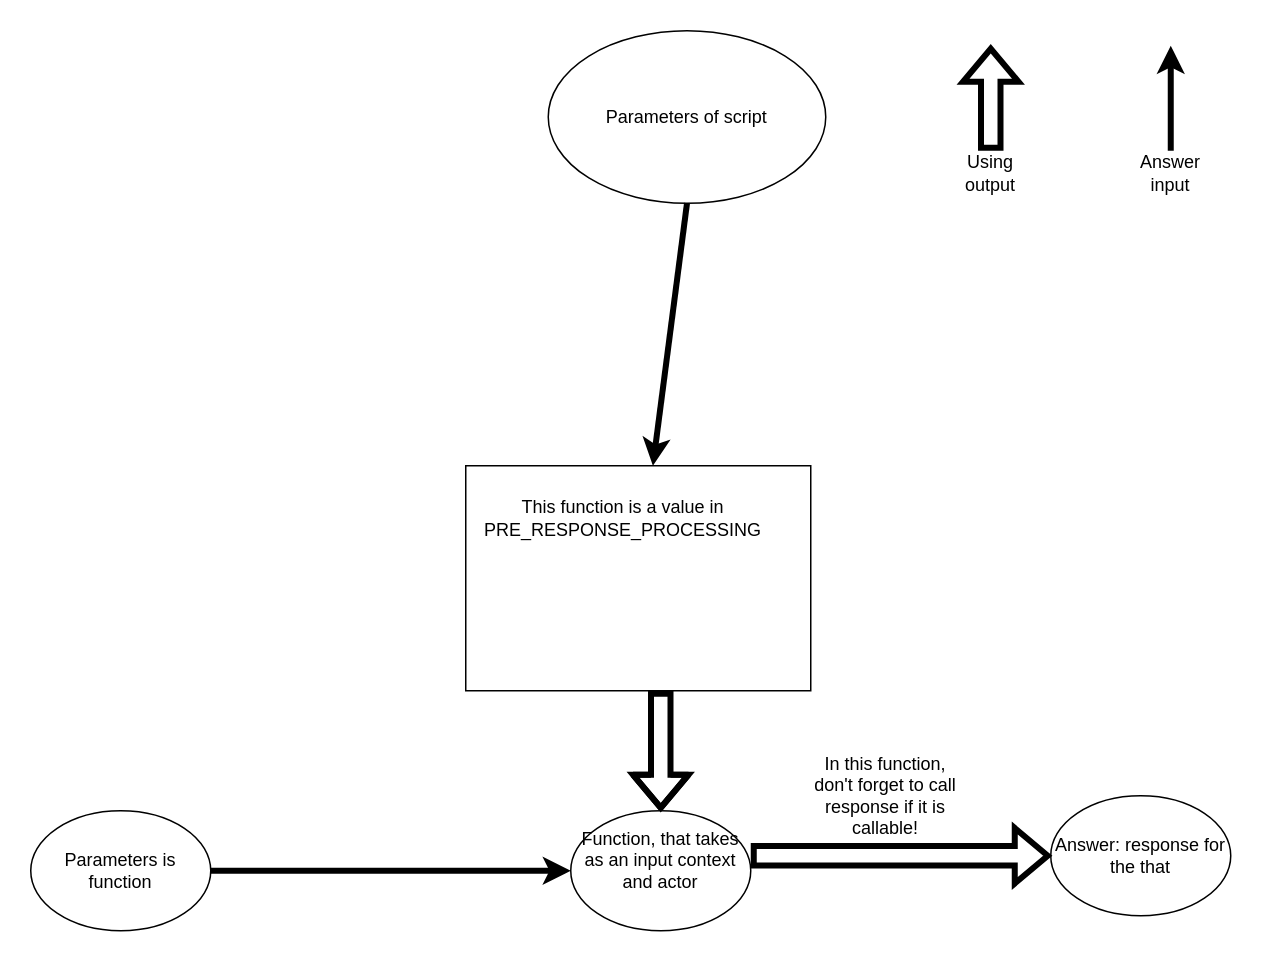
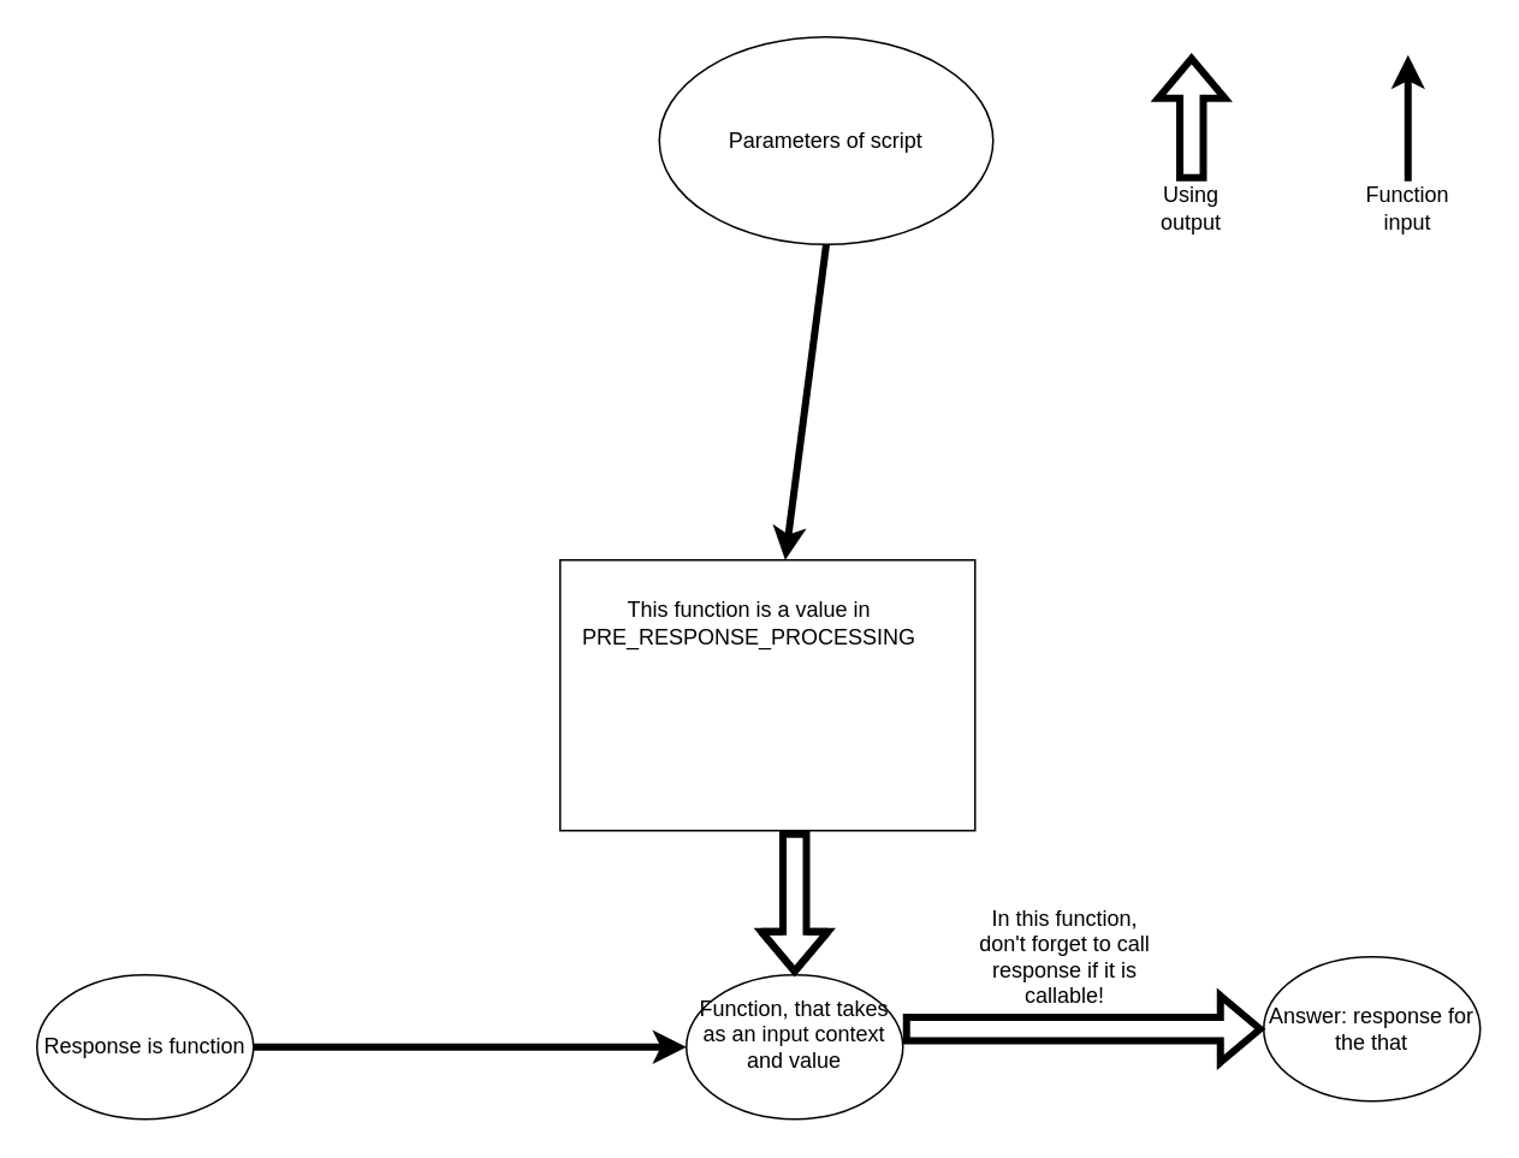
  <mxCell id="0" />
  <mxCell id="1" parent="0" />
  <mxCell id="2" value="" style="rounded=0;whiteSpace=wrap;html=1;fillColor=none;" vertex="1" parent="1"><mxGeometry x="310" y="310" width="230" height="150" as="geometry" /></mxCell>
  <mxCell id="3" value="Parameters of script" style="ellipse;whiteSpace=wrap;html=1;fillColor=none;" vertex="1" parent="1"><mxGeometry x="365" y="20" width="185" height="115" as="geometry" /></mxCell>
- <mxCell id="4" value="&lt;div&gt;Function, that takes as an input context and actor&lt;/div&gt;&lt;div&gt;&lt;br&gt; &lt;/div&gt;" style="ellipse;whiteSpace=wrap;html=1;fillColor=none;" vertex="1" parent="1"><mxGeometry x="380" y="540" width="120" height="80" as="geometry" /></mxCell>
+ <mxCell id="4" value="&lt;div&gt;Function, that takes as an input context and value&lt;/div&gt;&lt;div&gt;&lt;br&gt; &lt;/div&gt;" style="ellipse;whiteSpace=wrap;html=1;fillColor=none;" vertex="1" parent="1"><mxGeometry x="380" y="540" width="120" height="80" as="geometry" /></mxCell>
  <mxCell id="5" value="" style="endArrow=classic;html=1;rounded=0;strokeWidth=4;entryX=0;entryY=0.5;entryDx=0;entryDy=0;" edge="1" parent="1" target="4"><mxGeometry width="50" height="50" relative="1" as="geometry"><mxPoint x="140" y="580" as="sourcePoint" /><mxPoint x="200" y="540" as="targetPoint" /><Array as="points"><mxPoint x="160" y="580" /></Array></mxGeometry></mxCell>
- <mxCell id="6" value="Parameters is function" style="ellipse;whiteSpace=wrap;html=1;fillColor=none;" vertex="1" parent="1"><mxGeometry y="540" width="120" height="80" as="geometry" x="20" /></mxCell>
+ <mxCell id="6" value="Response is function" style="ellipse;whiteSpace=wrap;html=1;fillColor=none;" vertex="1" parent="1"><mxGeometry y="540" width="120" height="80" as="geometry" x="20" /></mxCell>
  <mxCell id="7" value="" style="endArrow=classic;html=1;rounded=0;strokeWidth=4;exitX=0.5;exitY=1;exitDx=0;exitDy=0;" edge="1" parent="1" source="3" target="2"><mxGeometry width="50" height="50" relative="1" as="geometry"><mxPoint x="370" y="440" as="sourcePoint" /><mxPoint x="420" y="390" as="targetPoint" /></mxGeometry></mxCell>
  <mxCell id="8" value="" style="shape=flexArrow;endArrow=classic;html=1;rounded=0;strokeWidth=4;entryX=0.5;entryY=0;entryDx=0;entryDy=0;" edge="1" parent="1" target="4"><mxGeometry width="50" height="50" relative="1" as="geometry"><mxPoint x="440" y="460" as="sourcePoint" /><mxPoint x="490" y="390" as="targetPoint" /><Array as="points"><mxPoint x="440" y="470" /></Array></mxGeometry></mxCell>
  <mxCell id="9" value="" style="shape=flexArrow;endArrow=classic;html=1;rounded=0;strokeWidth=4;" edge="1" parent="1"><mxGeometry width="50" height="50" relative="1" as="geometry"><mxPoint x="660" y="100" as="sourcePoint" /><mxPoint x="660" as="targetPoint" y="30" /></mxGeometry></mxCell>
  <mxCell id="10" value="" style="endArrow=classic;html=1;rounded=0;strokeWidth=4;" edge="1" parent="1"><mxGeometry width="50" height="50" relative="1" as="geometry"><mxPoint x="780" y="100" as="sourcePoint" /><mxPoint x="780" as="targetPoint" y="30" /></mxGeometry></mxCell>
  <mxCell id="11" value="Using output" style="text;html=1;strokeColor=none;fillColor=none;align=center;verticalAlign=middle;whiteSpace=wrap;rounded=0;" vertex="1" parent="1"><mxGeometry x="630" y="100" width="60" height="30" as="geometry" /></mxCell>
- <mxCell id="12" value="Answer input" style="text;html=1;strokeColor=none;fillColor=none;align=center;verticalAlign=middle;whiteSpace=wrap;rounded=0;" vertex="1" parent="1"><mxGeometry x="750" y="100" width="60" height="30" as="geometry" /></mxCell>
+ <mxCell id="12" value="Function input" style="text;html=1;strokeColor=none;fillColor=none;align=center;verticalAlign=middle;whiteSpace=wrap;rounded=0;" vertex="1" parent="1"><mxGeometry x="750" y="100" width="60" height="30" as="geometry" /></mxCell>
  <mxCell id="13" value="" style="shape=flexArrow;endArrow=classic;html=1;rounded=0;strokeWidth=4;" edge="1" parent="1"><mxGeometry width="50" height="50" relative="1" as="geometry"><mxPoint x="500" y="570" as="sourcePoint" /><mxPoint x="700" y="570" as="targetPoint" /></mxGeometry></mxCell>
  <mxCell id="14" value="In this function, don't forget to call response if it is callable!" style="text;html=1;strokeColor=none;fillColor=none;align=center;verticalAlign=middle;whiteSpace=wrap;rounded=0;" vertex="1" parent="1"><mxGeometry x="540" y="480" width="100" height="100" as="geometry" /></mxCell>
  <mxCell id="15" value="Answer: response for the that" style="ellipse;whiteSpace=wrap;html=1;fillColor=none;" vertex="1" parent="1"><mxGeometry x="700" y="530" width="120" height="80" as="geometry" /></mxCell>
  <mxCell id="16" value="This function is a value in PRE_RESPONSE_PROCESSING" style="text;html=1;strokeColor=none;fillColor=none;align=center;verticalAlign=middle;whiteSpace=wrap;rounded=0;" vertex="1" parent="1"><mxGeometry x="330" y="330" width="170" height="30" as="geometry" /></mxCell>
